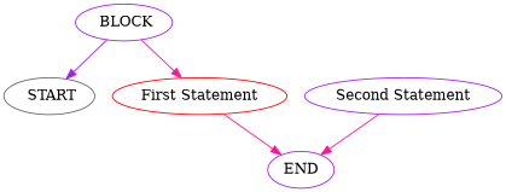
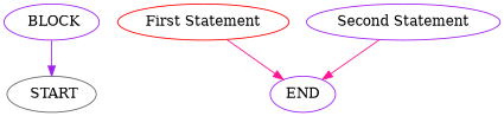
  digraph {
    node [color=purple]
    edge [color=deeppink]
    n1 [color=gray40 label=" START"]
    n2 [label=" BLOCK"]
    n3 [color=red label="First Statement"]
    n4 [label=END]
    n5 [label="Second Statement"]
    n2 -> n1 [color=purple]
-   n2 -> n3
    n3 -> n4
    n5 -> n4
  }
